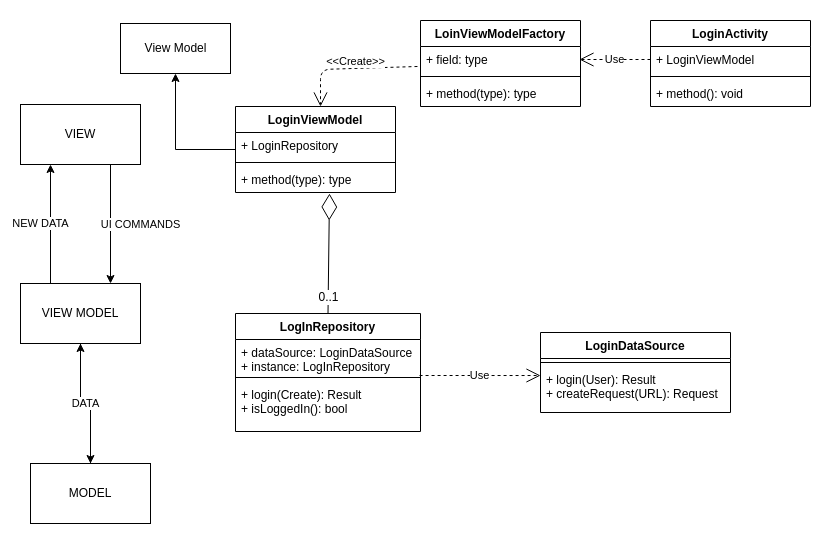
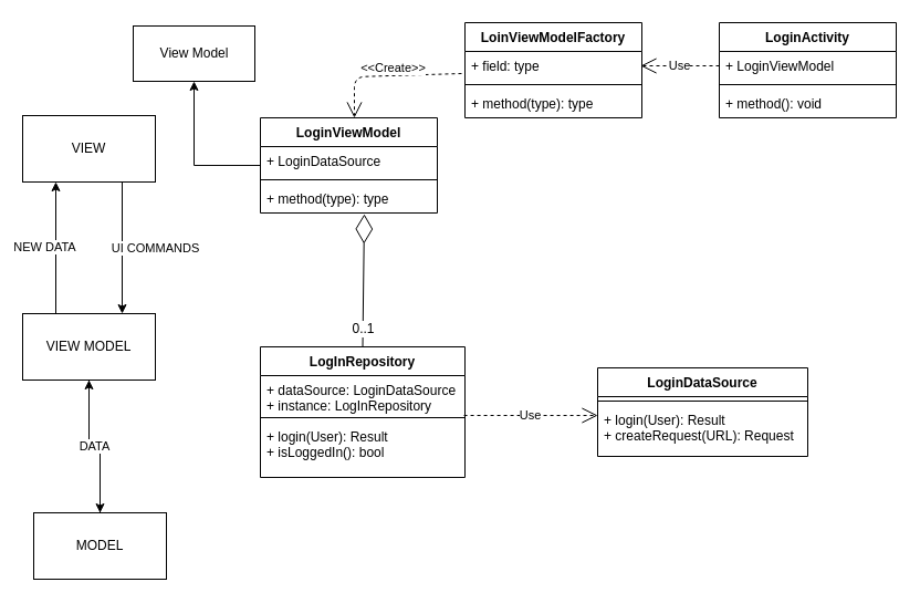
  <mxCell id="0" />
  <mxCell id="1" parent="0" />
  <mxCell id="2" value="UI COMMANDS" style="edgeStyle=orthogonalEdgeStyle;rounded=0;orthogonalLoop=1;jettySize=auto;html=1;entryX=0.75;entryY=0;entryDx=0;entryDy=0;exitX=0.75;exitY=1;exitDx=0;exitDy=0;" edge="1" parent="1" source="3" target="6"><mxGeometry y="30" relative="1" as="geometry"><mxPoint as="offset" /></mxGeometry></mxCell>
  <mxCell id="3" value="VIEW" style="rounded=0;whiteSpace=wrap;html=1;" vertex="1" parent="1"><mxGeometry x="20" y="104" width="120" height="60" as="geometry" /></mxCell>
  <mxCell id="4" style="edgeStyle=orthogonalEdgeStyle;rounded=0;orthogonalLoop=1;jettySize=auto;html=1;" edge="1" parent="1" source="6" target="8"><mxGeometry relative="1" as="geometry" /></mxCell>
  <mxCell id="5" value="NEW DATA" style="edgeStyle=orthogonalEdgeStyle;rounded=0;orthogonalLoop=1;jettySize=auto;html=1;entryX=0.25;entryY=1;entryDx=0;entryDy=0;exitX=0.25;exitY=0;exitDx=0;exitDy=0;" edge="1" parent="1" source="6" target="3"><mxGeometry y="10" relative="1" as="geometry"><mxPoint as="offset" /></mxGeometry></mxCell>
  <mxCell id="6" value="VIEW MODEL" style="rounded=0;whiteSpace=wrap;html=1;" vertex="1" parent="1"><mxGeometry x="20" y="283" width="120" height="60" as="geometry" /></mxCell>
  <mxCell id="7" value="DATA" style="edgeStyle=orthogonalEdgeStyle;rounded=0;orthogonalLoop=1;jettySize=auto;html=1;entryX=0.5;entryY=1;entryDx=0;entryDy=0;" edge="1" parent="1" source="8" target="6"><mxGeometry relative="1" as="geometry" /></mxCell>
  <mxCell id="8" value="MODEL" style="rounded=0;whiteSpace=wrap;html=1;" vertex="1" parent="1"><mxGeometry x="30" y="463" width="120" height="60" as="geometry" /></mxCell>
  <mxCell id="9" style="edgeStyle=orthogonalEdgeStyle;rounded=0;orthogonalLoop=1;jettySize=auto;html=1;entryX=0.5;entryY=1;entryDx=0;entryDy=0;" edge="1" parent="1" source="10" target="18"><mxGeometry relative="1" as="geometry" /></mxCell>
  <mxCell id="10" value="LoginViewModel" style="swimlane;fontStyle=1;align=center;verticalAlign=top;childLayout=stackLayout;horizontal=1;startSize=26;horizontalStack=0;resizeParent=1;resizeParentMax=0;resizeLast=0;collapsible=1;marginBottom=0;" vertex="1" parent="1"><mxGeometry x="235" y="106" width="160" height="86" as="geometry" /></mxCell>
- <mxCell id="11" value="+ LoginRepository" style="text;strokeColor=none;fillColor=none;align=left;verticalAlign=top;spacingLeft=4;spacingRight=4;overflow=hidden;rotatable=0;points=[[0,0.5],[1,0.5]];portConstraint=eastwest;" vertex="1" parent="10"><mxGeometry y="26" width="160" height="26" as="geometry" /></mxCell>
+ <mxCell id="11" value="+ LoginDataSource" style="text;strokeColor=none;fillColor=none;align=left;verticalAlign=top;spacingLeft=4;spacingRight=4;overflow=hidden;rotatable=0;points=[[0,0.5],[1,0.5]];portConstraint=eastwest;" vertex="1" parent="10"><mxGeometry y="26" width="160" height="26" as="geometry" /></mxCell>
  <mxCell id="12" value="" style="line;strokeWidth=1;fillColor=none;align=left;verticalAlign=middle;spacingTop=-1;spacingLeft=3;spacingRight=3;rotatable=0;labelPosition=right;points=[];portConstraint=eastwest;" vertex="1" parent="10"><mxGeometry y="52" width="160" height="8" as="geometry" /></mxCell>
  <mxCell id="13" value="+ method(type): type" style="text;strokeColor=none;fillColor=none;align=left;verticalAlign=top;spacingLeft=4;spacingRight=4;overflow=hidden;rotatable=0;points=[[0,0.5],[1,0.5]];portConstraint=eastwest;" vertex="1" parent="10"><mxGeometry y="60" width="160" height="26" as="geometry" /></mxCell>
  <mxCell id="14" value="LoginActivity" style="swimlane;fontStyle=1;align=center;verticalAlign=top;childLayout=stackLayout;horizontal=1;startSize=26;horizontalStack=0;resizeParent=1;resizeParentMax=0;resizeLast=0;collapsible=1;marginBottom=0;" vertex="1" parent="1"><mxGeometry x="650" y="20" width="160" height="86" as="geometry" /></mxCell>
  <mxCell id="15" value="+ LoginViewModel" style="text;strokeColor=none;fillColor=none;align=left;verticalAlign=top;spacingLeft=4;spacingRight=4;overflow=hidden;rotatable=0;points=[[0,0.5],[1,0.5]];portConstraint=eastwest;" vertex="1" parent="14"><mxGeometry y="26" width="160" height="26" as="geometry" /></mxCell>
  <mxCell id="16" value="" style="line;strokeWidth=1;fillColor=none;align=left;verticalAlign=middle;spacingTop=-1;spacingLeft=3;spacingRight=3;rotatable=0;labelPosition=right;points=[];portConstraint=eastwest;" vertex="1" parent="14"><mxGeometry y="52" width="160" height="8" as="geometry" /></mxCell>
  <mxCell id="17" value="+ method(): void" style="text;strokeColor=none;fillColor=none;align=left;verticalAlign=top;spacingLeft=4;spacingRight=4;overflow=hidden;rotatable=0;points=[[0,0.5],[1,0.5]];portConstraint=eastwest;" vertex="1" parent="14"><mxGeometry y="60" width="160" height="26" as="geometry" /></mxCell>
  <mxCell id="18" value="View Model" style="html=1;" vertex="1" parent="1"><mxGeometry x="120" y="23" width="110" height="50" as="geometry" /></mxCell>
  <mxCell id="19" value="LogInRepository" style="swimlane;fontStyle=1;align=center;verticalAlign=top;childLayout=stackLayout;horizontal=1;startSize=26;horizontalStack=0;resizeParent=1;resizeParentMax=0;resizeLast=0;collapsible=1;marginBottom=0;" vertex="1" parent="1"><mxGeometry x="235" y="313" width="185" height="118" as="geometry" /></mxCell>
  <mxCell id="20" value="+ dataSource: LoginDataSource&#10;+ instance: LogInRepository&#10;" style="text;strokeColor=none;fillColor=none;align=left;verticalAlign=top;spacingLeft=4;spacingRight=4;overflow=hidden;rotatable=0;points=[[0,0.5],[1,0.5]];portConstraint=eastwest;" vertex="1" parent="19"><mxGeometry y="26" width="185" height="34" as="geometry" /></mxCell>
  <mxCell id="21" value="" style="line;strokeWidth=1;fillColor=none;align=left;verticalAlign=middle;spacingTop=-1;spacingLeft=3;spacingRight=3;rotatable=0;labelPosition=right;points=[];portConstraint=eastwest;" vertex="1" parent="19"><mxGeometry y="60" width="185" height="8" as="geometry" /></mxCell>
- <mxCell id="22" value="+ login(Create): Result&#10;+ isLoggedIn(): bool&#10;" style="text;strokeColor=none;fillColor=none;align=left;verticalAlign=top;spacingLeft=4;spacingRight=4;overflow=hidden;rotatable=0;points=[[0,0.5],[1,0.5]];portConstraint=eastwest;" vertex="1" parent="19"><mxGeometry y="68" width="185" height="50" as="geometry" /></mxCell>
+ <mxCell id="22" value="+ login(User): Result&#10;+ isLoggedIn(): bool&#10;" style="text;strokeColor=none;fillColor=none;align=left;verticalAlign=top;spacingLeft=4;spacingRight=4;overflow=hidden;rotatable=0;points=[[0,0.5],[1,0.5]];portConstraint=eastwest;" vertex="1" parent="19"><mxGeometry y="68" width="185" height="50" as="geometry" /></mxCell>
  <mxCell id="23" value="LoginDataSource" style="swimlane;fontStyle=1;align=center;verticalAlign=top;childLayout=stackLayout;horizontal=1;startSize=26;horizontalStack=0;resizeParent=1;resizeParentMax=0;resizeLast=0;collapsible=1;marginBottom=0;" vertex="1" parent="1"><mxGeometry x="540" y="332" width="190" height="80" as="geometry" /></mxCell>
  <mxCell id="24" value="" style="line;strokeWidth=1;fillColor=none;align=left;verticalAlign=middle;spacingTop=-1;spacingLeft=3;spacingRight=3;rotatable=0;labelPosition=right;points=[];portConstraint=eastwest;" vertex="1" parent="23"><mxGeometry y="26" width="190" height="8" as="geometry" /></mxCell>
  <mxCell id="25" value="+ login(User): Result&#10;+ createRequest(URL): Request" style="text;strokeColor=none;fillColor=none;align=left;verticalAlign=top;spacingLeft=4;spacingRight=4;overflow=hidden;rotatable=0;points=[[0,0.5],[1,0.5]];portConstraint=eastwest;" vertex="1" parent="23"><mxGeometry y="34" width="190" height="46" as="geometry" /></mxCell>
  <mxCell id="26" value="Use" style="endArrow=open;endSize=12;dashed=1;html=1;exitX=0.995;exitY=1.059;exitDx=0;exitDy=0;exitPerimeter=0;entryX=0;entryY=0.196;entryDx=0;entryDy=0;entryPerimeter=0;" edge="1" parent="1" source="20" target="25"><mxGeometry width="160" relative="1" as="geometry"><mxPoint x="445.54" y="377.992" as="sourcePoint" /><mxPoint x="522" y="360" as="targetPoint" /></mxGeometry></mxCell>
  <mxCell id="27" value="" style="endArrow=diamondThin;endFill=0;endSize=24;html=1;exitX=0.5;exitY=0;exitDx=0;exitDy=0;" edge="1" parent="1" source="19"><mxGeometry width="160" relative="1" as="geometry"><mxPoint x="235" y="223" as="sourcePoint" /><mxPoint x="329" y="193" as="targetPoint" /></mxGeometry></mxCell>
  <mxCell id="28" value="0..1" style="text;html=1;resizable=0;points=[];align=center;verticalAlign=middle;labelBackgroundColor=#ffffff;" vertex="1" connectable="0" parent="27"><mxGeometry x="-0.709" relative="1" as="geometry"><mxPoint as="offset" /></mxGeometry></mxCell>
  <mxCell id="29" value="LoinViewModelFactory" style="swimlane;fontStyle=1;align=center;verticalAlign=top;childLayout=stackLayout;horizontal=1;startSize=26;horizontalStack=0;resizeParent=1;resizeParentMax=0;resizeLast=0;collapsible=1;marginBottom=0;" vertex="1" parent="1"><mxGeometry x="420" y="20" width="160" height="86" as="geometry" /></mxCell>
  <mxCell id="30" value="+ field: type" style="text;strokeColor=none;fillColor=none;align=left;verticalAlign=top;spacingLeft=4;spacingRight=4;overflow=hidden;rotatable=0;points=[[0,0.5],[1,0.5]];portConstraint=eastwest;" vertex="1" parent="29"><mxGeometry y="26" width="160" height="26" as="geometry" /></mxCell>
  <mxCell id="31" value="" style="line;strokeWidth=1;fillColor=none;align=left;verticalAlign=middle;spacingTop=-1;spacingLeft=3;spacingRight=3;rotatable=0;labelPosition=right;points=[];portConstraint=eastwest;" vertex="1" parent="29"><mxGeometry y="52" width="160" height="8" as="geometry" /></mxCell>
  <mxCell id="32" value="+ method(type): type" style="text;strokeColor=none;fillColor=none;align=left;verticalAlign=top;spacingLeft=4;spacingRight=4;overflow=hidden;rotatable=0;points=[[0,0.5],[1,0.5]];portConstraint=eastwest;" vertex="1" parent="29"><mxGeometry y="60" width="160" height="26" as="geometry" /></mxCell>
  <mxCell id="33" value="Use" style="endArrow=open;endSize=12;dashed=1;html=1;exitX=0;exitY=0.5;exitDx=0;exitDy=0;" edge="1" parent="1" source="15"><mxGeometry width="160" relative="1" as="geometry"><mxPoint x="605" y="56" as="sourcePoint" /><mxPoint x="579" y="59" as="targetPoint" /></mxGeometry></mxCell>
  <mxCell id="34" value="&amp;lt;&amp;lt;Create&amp;gt;&amp;gt;" style="endArrow=open;endSize=12;dashed=1;html=1;exitX=-0.019;exitY=0.769;exitDx=0;exitDy=0;exitPerimeter=0;" edge="1" parent="1" source="30"><mxGeometry x="-0.07" y="-7" width="160" relative="1" as="geometry"><mxPoint x="247.5" y="43" as="sourcePoint" /><mxPoint x="320" y="106" as="targetPoint" /><Array as="points"><mxPoint x="320" y="69" /></Array><mxPoint as="offset" /></mxGeometry></mxCell>
